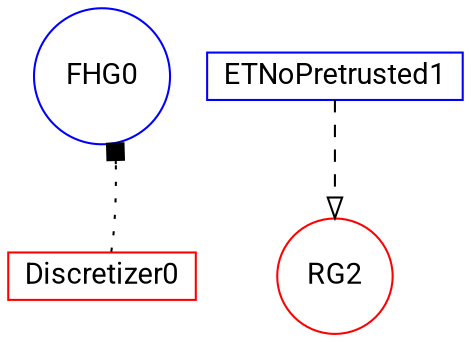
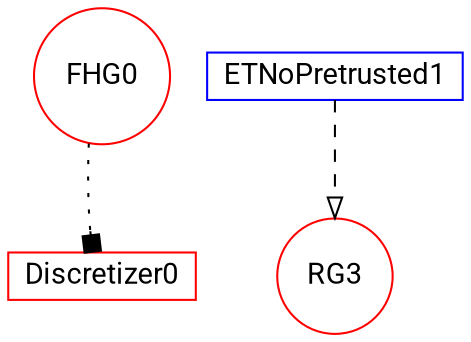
  digraph {
    fontname=Roboto
    node [color=blue fontname=Roboto shape=circle]
    edge [fontname=Roboto]
-   n1 [label=FHG0]
+   n1 [color=red label=FHG0]
    n2 [color=red height=0.01 label=Discretizer0 shape=box width=1]
    n3 [height=0.01 label=ETNoPretrusted1 shape=box width=1]
-   n4 [color=red label=RG2]
-   n2 -> n1 [arrowhead=box style=dotted]
+   n4 [color=red label=RG3]
+   n1 -> n2 [arrowhead=box style=dotted]
    n3 -> n4 [arrowhead=onormal style=dashed]
  }
